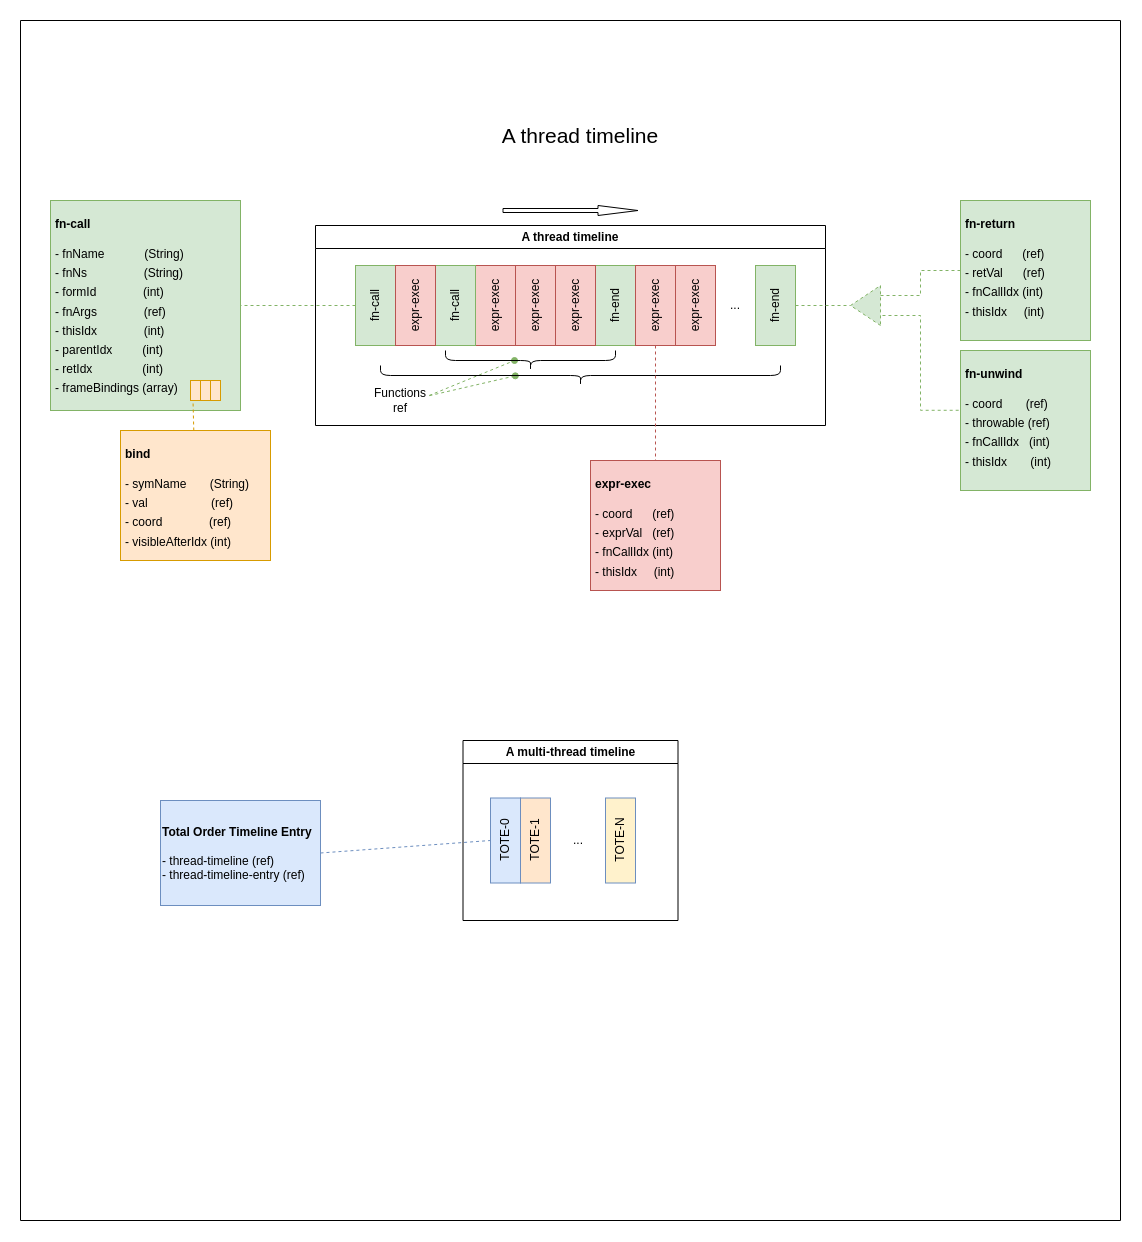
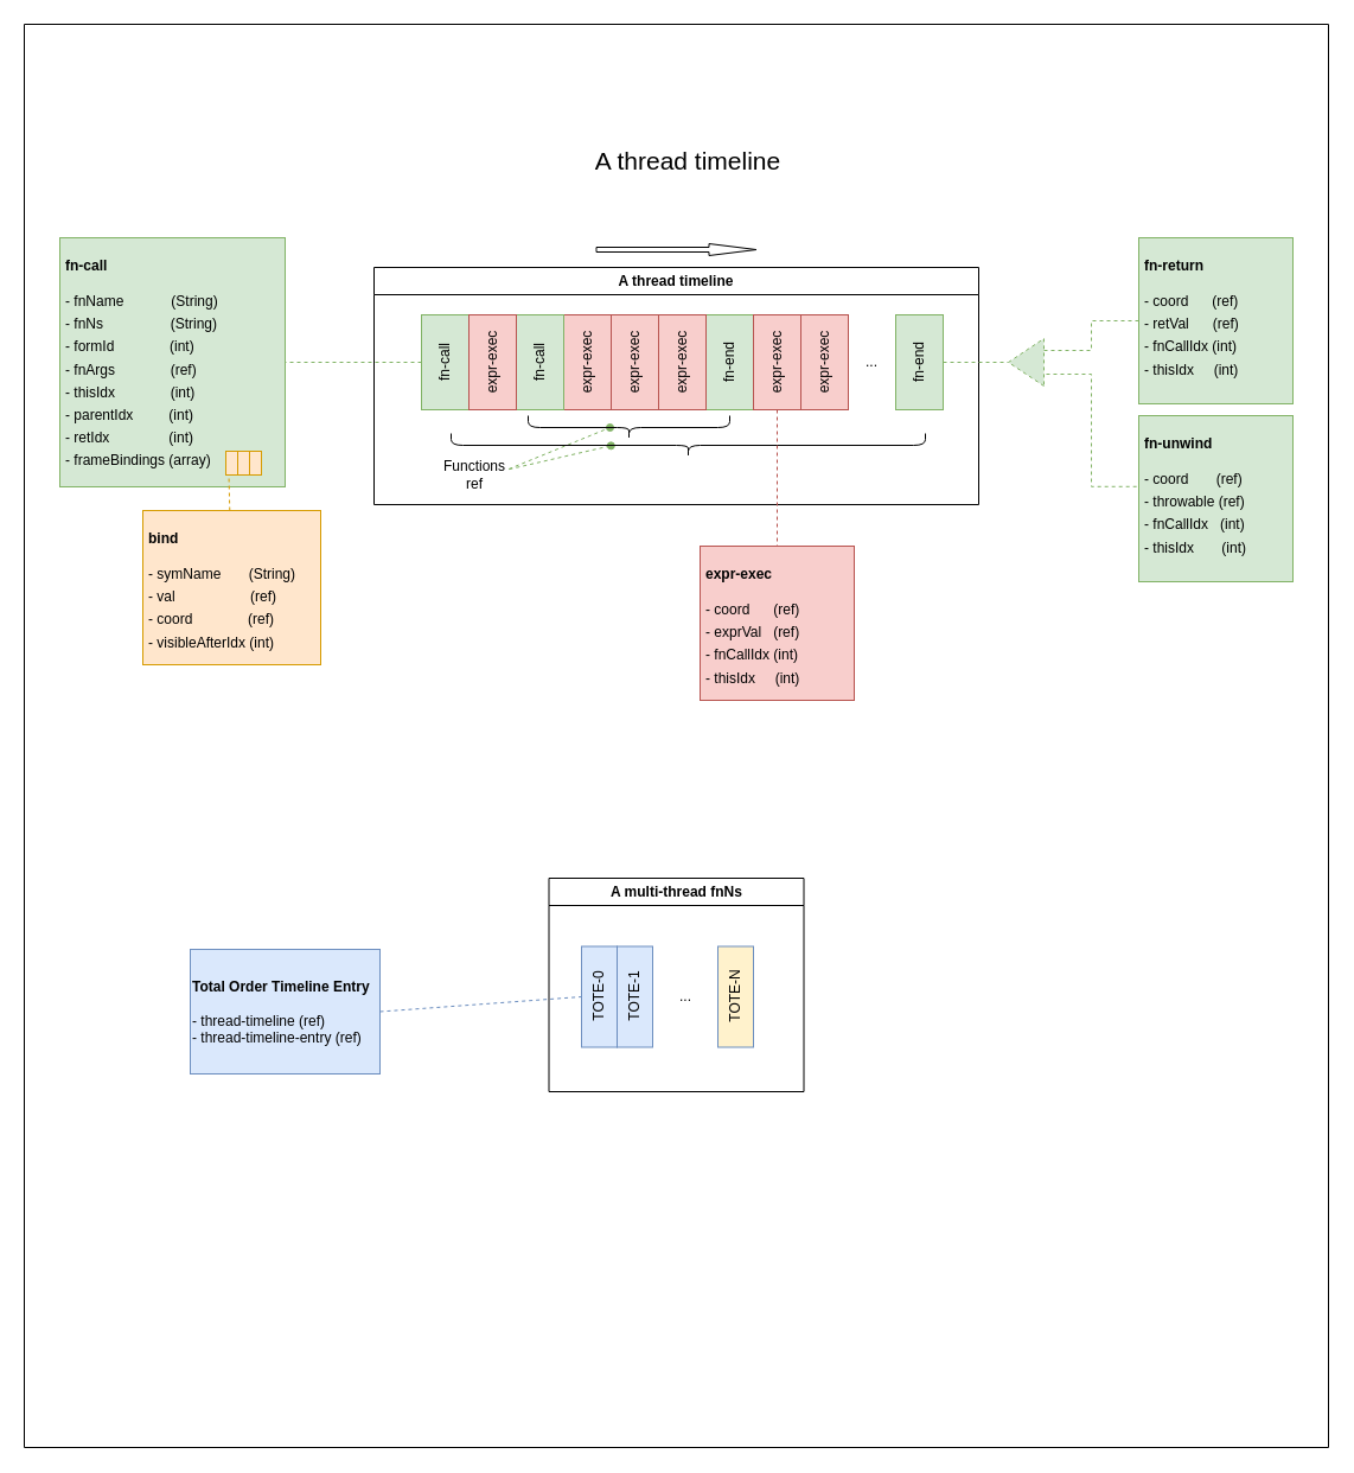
  <mxCell id="0" />
  <mxCell id="1" parent="0" />
  <mxCell id="2" value="" style="swimlane;startSize=0;" parent="1" vertex="1"><mxGeometry x="20" y="20" width="1100" height="1200" as="geometry" /></mxCell>
  <mxCell id="3" value="" style="triangle;whiteSpace=wrap;html=1;rotation=-180;dashed=1;fillColor=#d5e8d4;strokeColor=#82b366;" parent="2" vertex="1"><mxGeometry x="830" y="265" width="30" height="40" as="geometry" /></mxCell>
  <mxCell id="4" style="edgeStyle=orthogonalEdgeStyle;rounded=0;orthogonalLoop=1;jettySize=auto;html=1;exitX=0;exitY=0.5;exitDx=0;exitDy=0;entryX=0;entryY=0.75;entryDx=0;entryDy=0;dashed=1;fillColor=#d5e8d4;strokeColor=#82b366;endArrow=none;endFill=0;" parent="2" source="5" target="3" edge="1"><mxGeometry relative="1" as="geometry" /></mxCell>
  <mxCell id="5" value="&lt;h1&gt;&lt;font style=&quot;font-size: 12px;&quot;&gt;fn-return&lt;/font&gt;&lt;/h1&gt;&lt;p style=&quot;line-height: 60%;&quot;&gt;- coord&amp;nbsp; &amp;nbsp; &amp;nbsp; (ref)&lt;/p&gt;&lt;p style=&quot;line-height: 60%;&quot;&gt;- retVal&amp;nbsp; &amp;nbsp; &amp;nbsp; (ref)&lt;/p&gt;&lt;p style=&quot;line-height: 60%;&quot;&gt;- fnCallIdx (int)&lt;/p&gt;&lt;p style=&quot;line-height: 60%;&quot;&gt;- thisIdx&amp;nbsp; &amp;nbsp; &amp;nbsp;(int)&lt;/p&gt;" style="text;html=1;strokeColor=#82b366;fillColor=#d5e8d4;spacing=5;spacingTop=-20;whiteSpace=wrap;overflow=hidden;rounded=0;" parent="2" vertex="1"><mxGeometry x="940" y="180" width="130" height="140" as="geometry" /></mxCell>
  <mxCell id="6" style="edgeStyle=orthogonalEdgeStyle;rounded=0;orthogonalLoop=1;jettySize=auto;html=1;exitX=-0.014;exitY=0.427;exitDx=0;exitDy=0;entryX=0;entryY=0.25;entryDx=0;entryDy=0;dashed=1;endArrow=none;endFill=0;fillColor=#d5e8d4;strokeColor=#82b366;exitPerimeter=0;" parent="2" source="7" target="3" edge="1"><mxGeometry relative="1" as="geometry" /></mxCell>
  <mxCell id="7" value="&lt;h1&gt;&lt;font style=&quot;font-size: 12px;&quot;&gt;fn-unwind&lt;/font&gt;&lt;/h1&gt;&lt;p style=&quot;line-height: 60%;&quot;&gt;- coord&amp;nbsp; &amp;nbsp; &amp;nbsp; &amp;nbsp;(ref)&lt;/p&gt;&lt;p style=&quot;line-height: 60%;&quot;&gt;- throwable (ref)&lt;/p&gt;&lt;p style=&quot;line-height: 60%;&quot;&gt;- fnCallIdx&amp;nbsp; &amp;nbsp;(int)&lt;/p&gt;&lt;p style=&quot;line-height: 60%;&quot;&gt;- thisIdx&amp;nbsp; &amp;nbsp; &amp;nbsp; &amp;nbsp;(int)&lt;/p&gt;" style="text;html=1;strokeColor=#82b366;fillColor=#d5e8d4;spacing=5;spacingTop=-20;whiteSpace=wrap;overflow=hidden;rounded=0;" parent="2" vertex="1"><mxGeometry x="940" y="330" width="130" height="140" as="geometry" /></mxCell>
  <mxCell id="8" style="rounded=0;orthogonalLoop=1;jettySize=auto;html=1;exitX=0.978;exitY=0.333;exitDx=0;exitDy=0;entryX=0.5;entryY=0.594;entryDx=0;entryDy=0;entryPerimeter=0;endArrow=oval;endFill=1;exitPerimeter=0;dashed=1;fillColor=#d5e8d4;strokeColor=#82b366;" parent="2" source="22" target="24" edge="1"><mxGeometry relative="1" as="geometry" /></mxCell>
  <mxCell id="9" style="rounded=0;orthogonalLoop=1;jettySize=auto;html=1;exitX=0.984;exitY=0.338;exitDx=0;exitDy=0;entryX=0.483;entryY=0.663;entryDx=0;entryDy=0;entryPerimeter=0;endArrow=oval;endFill=1;exitPerimeter=0;fillColor=#d5e8d4;strokeColor=#82b366;dashed=1;" parent="2" source="22" target="25" edge="1"><mxGeometry relative="1" as="geometry" /></mxCell>
  <mxCell id="10" value="&lt;p&gt;fn-call&lt;/p&gt;" style="rounded=0;whiteSpace=wrap;html=1;horizontal=0;fillColor=#d5e8d4;strokeColor=#82b366;" parent="2" vertex="1"><mxGeometry x="335" y="245" width="40" height="80" as="geometry" /></mxCell>
  <mxCell id="11" value="&lt;p&gt;fn-end&lt;/p&gt;" style="rounded=0;whiteSpace=wrap;html=1;horizontal=0;fillColor=#d5e8d4;strokeColor=#82b366;" parent="2" vertex="1"><mxGeometry x="575" y="245" width="40" height="80" as="geometry" /></mxCell>
  <mxCell id="12" value="&lt;p&gt;expr-exec&lt;/p&gt;" style="rounded=0;whiteSpace=wrap;html=1;horizontal=0;fillColor=#f8cecc;strokeColor=#b85450;" parent="2" vertex="1"><mxGeometry x="455" y="245" width="40" height="80" as="geometry" /></mxCell>
  <mxCell id="13" value="&lt;p&gt;fn-call&lt;/p&gt;" style="rounded=0;whiteSpace=wrap;html=1;horizontal=0;fillColor=#d5e8d4;strokeColor=#82b366;" parent="2" vertex="1"><mxGeometry x="415" y="245" width="40" height="80" as="geometry" /></mxCell>
  <mxCell id="14" value="&lt;p&gt;expr-exec&lt;/p&gt;" style="rounded=0;whiteSpace=wrap;html=1;horizontal=0;fillColor=#f8cecc;strokeColor=#b85450;" parent="2" vertex="1"><mxGeometry x="495" y="245" width="40" height="80" as="geometry" /></mxCell>
  <mxCell id="15" value="&lt;p&gt;expr-exec&lt;/p&gt;" style="rounded=0;whiteSpace=wrap;html=1;horizontal=0;fillColor=#f8cecc;strokeColor=#b85450;" parent="2" vertex="1"><mxGeometry x="535" y="245" width="40" height="80" as="geometry" /></mxCell>
  <mxCell id="16" value="&lt;p&gt;expr-exec&lt;/p&gt;" style="rounded=0;whiteSpace=wrap;html=1;horizontal=0;fillColor=#f8cecc;strokeColor=#b85450;" parent="2" vertex="1"><mxGeometry x="615" y="245" width="40" height="80" as="geometry" /></mxCell>
  <mxCell id="17" value="&lt;p&gt;expr-exec&lt;/p&gt;" style="rounded=0;whiteSpace=wrap;html=1;horizontal=0;fillColor=#f8cecc;strokeColor=#b85450;" parent="2" vertex="1"><mxGeometry x="655" y="245" width="40" height="80" as="geometry" /></mxCell>
  <mxCell id="18" value="&lt;p&gt;fn-end&lt;/p&gt;" style="rounded=0;whiteSpace=wrap;html=1;horizontal=0;fillColor=#d5e8d4;strokeColor=#82b366;" parent="2" vertex="1"><mxGeometry x="735" y="245" width="40" height="80" as="geometry" /></mxCell>
  <mxCell id="19" value="..." style="text;html=1;strokeColor=none;fillColor=none;align=center;verticalAlign=middle;whiteSpace=wrap;rounded=0;" parent="2" vertex="1"><mxGeometry x="685" y="270" width="60" height="30" as="geometry" /></mxCell>
  <mxCell id="20" value="&lt;p&gt;expr-exec&lt;/p&gt;" style="rounded=0;whiteSpace=wrap;html=1;horizontal=0;fillColor=#f8cecc;strokeColor=#b85450;" parent="2" vertex="1"><mxGeometry x="375" y="245" width="40" height="80" as="geometry" /></mxCell>
  <mxCell id="21" value="A thread timeline" style="swimlane;whiteSpace=wrap;html=1;" parent="2" vertex="1"><mxGeometry x="295" y="205" width="510" height="200" as="geometry" /></mxCell>
  <mxCell id="22" value="Functions ref" style="text;html=1;strokeColor=none;fillColor=none;align=center;verticalAlign=middle;whiteSpace=wrap;rounded=0;" parent="21" vertex="1"><mxGeometry x="55" y="160" width="60" height="30" as="geometry" /></mxCell>
  <mxCell id="23" style="rounded=0;orthogonalLoop=1;jettySize=auto;html=1;endArrow=none;endFill=0;fillColor=#d5e8d4;strokeColor=#82b366;dashed=1;entryX=1;entryY=0.5;entryDx=0;entryDy=0;" parent="2" source="18" target="3" edge="1"><mxGeometry relative="1" as="geometry"><mxPoint x="690" y="310" as="sourcePoint" /></mxGeometry></mxCell>
  <mxCell id="24" value="" style="shape=curlyBracket;whiteSpace=wrap;html=1;rounded=1;flipH=1;labelPosition=right;verticalLabelPosition=middle;align=left;verticalAlign=middle;rotation=90;" parent="2" vertex="1"><mxGeometry x="500" y="255" width="20" height="170" as="geometry" /></mxCell>
  <mxCell id="25" value="" style="shape=curlyBracket;whiteSpace=wrap;html=1;rounded=1;flipH=1;labelPosition=right;verticalLabelPosition=middle;align=left;verticalAlign=middle;rotation=90;" parent="2" vertex="1"><mxGeometry x="550" y="155" width="20" height="400" as="geometry" /></mxCell>
  <mxCell id="26" value="&lt;h1&gt;&lt;font style=&quot;font-size: 12px;&quot;&gt;fn-call&amp;nbsp;&lt;/font&gt;&lt;/h1&gt;&lt;p style=&quot;line-height: 60%;&quot;&gt;- fnName&amp;nbsp; &amp;nbsp; &amp;nbsp; &amp;nbsp; &amp;nbsp; &amp;nbsp; (String)&lt;/p&gt;&lt;p style=&quot;line-height: 60%;&quot;&gt;- fnNs&amp;nbsp; &amp;nbsp; &amp;nbsp; &amp;nbsp; &amp;nbsp; &amp;nbsp; &amp;nbsp; &amp;nbsp; &amp;nbsp;(String)&lt;/p&gt;&lt;p style=&quot;line-height: 60%;&quot;&gt;- formId&amp;nbsp; &amp;nbsp; &amp;nbsp; &amp;nbsp; &amp;nbsp; &amp;nbsp; &amp;nbsp; (int)&lt;/p&gt;&lt;p style=&quot;line-height: 60%;&quot;&gt;- fnArgs&amp;nbsp; &amp;nbsp; &amp;nbsp; &amp;nbsp; &amp;nbsp; &amp;nbsp; &amp;nbsp; (ref)&lt;/p&gt;&lt;p style=&quot;line-height: 60%;&quot;&gt;&lt;span style=&quot;background-color: initial;&quot;&gt;- thisIdx&amp;nbsp; &amp;nbsp; &amp;nbsp; &amp;nbsp; &amp;nbsp; &amp;nbsp; &amp;nbsp; (int)&lt;/span&gt;&lt;br&gt;&lt;/p&gt;&lt;p style=&quot;line-height: 60%;&quot;&gt;- parentIdx&amp;nbsp; &amp;nbsp; &amp;nbsp; &amp;nbsp; &amp;nbsp;(int)&lt;/p&gt;&lt;p style=&quot;line-height: 60%;&quot;&gt;&lt;span style=&quot;background-color: initial;&quot;&gt;- retIdx&amp;nbsp; &amp;nbsp; &amp;nbsp; &amp;nbsp; &amp;nbsp; &amp;nbsp; &amp;nbsp; &amp;nbsp;(int)&lt;/span&gt;&lt;/p&gt;&lt;p style=&quot;line-height: 60%;&quot;&gt;- frameBindings (array)&lt;span style=&quot;background-color: initial;&quot;&gt;&lt;br&gt;&lt;/span&gt;&lt;/p&gt;" style="text;html=1;strokeColor=#82b366;fillColor=#d5e8d4;spacing=5;spacingTop=-20;whiteSpace=wrap;overflow=hidden;rounded=0;" parent="2" vertex="1"><mxGeometry x="30" y="180" width="190" height="210" as="geometry" /></mxCell>
  <mxCell id="27" style="rounded=0;orthogonalLoop=1;jettySize=auto;html=1;fillColor=#d5e8d4;strokeColor=#82b366;dashed=1;endArrow=none;endFill=0;" parent="2" source="10" target="26" edge="1"><mxGeometry relative="1" as="geometry" /></mxCell>
  <mxCell id="28" value="" style="group" parent="2" vertex="1" connectable="0"><mxGeometry x="170" y="360" width="30" height="20" as="geometry" /></mxCell>
  <mxCell id="29" value="" style="rounded=0;whiteSpace=wrap;html=1;fillColor=#ffe6cc;strokeColor=#d79b00;" parent="28" vertex="1"><mxGeometry width="10" height="20" as="geometry" /></mxCell>
  <mxCell id="30" value="" style="rounded=0;whiteSpace=wrap;html=1;fillColor=#ffe6cc;strokeColor=#d79b00;" parent="28" vertex="1"><mxGeometry x="10" width="10" height="20" as="geometry" /></mxCell>
  <mxCell id="31" value="" style="rounded=0;whiteSpace=wrap;html=1;fillColor=#ffe6cc;strokeColor=#d79b00;" parent="28" vertex="1"><mxGeometry x="20" width="10" height="20" as="geometry" /></mxCell>
  <mxCell id="32" value="&lt;h1&gt;&lt;font style=&quot;font-size: 12px;&quot;&gt;bind&amp;nbsp;&lt;/font&gt;&lt;/h1&gt;&lt;p style=&quot;line-height: 60%;&quot;&gt;- symName&amp;nbsp; &amp;nbsp; &amp;nbsp; &amp;nbsp;(String)&lt;/p&gt;&lt;p style=&quot;line-height: 60%;&quot;&gt;- val&amp;nbsp; &amp;nbsp; &amp;nbsp; &amp;nbsp; &amp;nbsp; &amp;nbsp; &amp;nbsp; &amp;nbsp; &amp;nbsp; &amp;nbsp;(ref)&lt;/p&gt;&lt;p style=&quot;line-height: 60%;&quot;&gt;- coord&amp;nbsp; &amp;nbsp; &amp;nbsp; &amp;nbsp; &amp;nbsp; &amp;nbsp; &amp;nbsp; (ref)&lt;/p&gt;&lt;p style=&quot;line-height: 60%;&quot;&gt;- visibleAfterIdx (int)&lt;/p&gt;" style="text;html=1;strokeColor=#d79b00;fillColor=#ffe6cc;spacing=5;spacingTop=-20;whiteSpace=wrap;overflow=hidden;rounded=0;" parent="2" vertex="1"><mxGeometry x="100" y="410" width="150" height="130" as="geometry" /></mxCell>
  <mxCell id="33" style="rounded=0;orthogonalLoop=1;jettySize=auto;html=1;entryX=0.25;entryY=1;entryDx=0;entryDy=0;dashed=1;fillColor=#ffe6cc;strokeColor=#d79b00;endArrow=none;endFill=0;" parent="2" source="32" target="29" edge="1"><mxGeometry relative="1" as="geometry" /></mxCell>
  <mxCell id="34" value="" style="html=1;shadow=0;dashed=0;align=center;verticalAlign=middle;shape=mxgraph.arrows2.arrow;dy=0.6;dx=40;notch=0;" parent="2" vertex="1"><mxGeometry x="482.5" y="185" width="135" height="10" as="geometry" /></mxCell>
  <mxCell id="35" value="&lt;h1&gt;&lt;font style=&quot;font-size: 12px;&quot;&gt;expr-exec&amp;nbsp;&lt;/font&gt;&lt;/h1&gt;&lt;p style=&quot;line-height: 60%;&quot;&gt;- coord&amp;nbsp; &amp;nbsp; &amp;nbsp; (ref)&lt;/p&gt;&lt;p style=&quot;line-height: 60%;&quot;&gt;- exprVal&amp;nbsp; &amp;nbsp;(ref)&lt;/p&gt;&lt;p style=&quot;line-height: 60%;&quot;&gt;- fnCallIdx (int)&lt;/p&gt;&lt;p style=&quot;line-height: 60%;&quot;&gt;- thisIdx&amp;nbsp; &amp;nbsp; &amp;nbsp;(int)&lt;/p&gt;" style="text;html=1;strokeColor=#b85450;fillColor=#f8cecc;spacing=5;spacingTop=-20;whiteSpace=wrap;overflow=hidden;rounded=0;" parent="2" vertex="1"><mxGeometry x="570" y="440" width="130" height="130" as="geometry" /></mxCell>
  <mxCell id="36" style="rounded=0;orthogonalLoop=1;jettySize=auto;html=1;exitX=0.5;exitY=1;exitDx=0;exitDy=0;endArrow=none;endFill=0;dashed=1;fillColor=#f8cecc;strokeColor=#b85450;" parent="2" source="16" target="35" edge="1"><mxGeometry relative="1" as="geometry" /></mxCell>
  <mxCell id="37" value="&lt;span style=&quot;font-size: 21px;&quot;&gt;A thread timeline&lt;/span&gt;" style="text;html=1;strokeColor=none;fillColor=none;align=center;verticalAlign=middle;whiteSpace=wrap;rounded=0;" vertex="1" parent="2"><mxGeometry x="300" y="100" width="520" height="30" as="geometry" /></mxCell>
- <mxCell id="38" value="A multi-thread timeline" style="swimlane;whiteSpace=wrap;html=1;" vertex="1" parent="2"><mxGeometry x="442.5" y="720" width="215" height="180" as="geometry" /></mxCell>
+ <mxCell id="38" value="A multi-thread fnNs" style="swimlane;whiteSpace=wrap;html=1;" vertex="1" parent="2"><mxGeometry x="442.5" y="720" width="215" height="180" as="geometry" /></mxCell>
  <mxCell id="39" value="TOTE-0" style="rounded=0;whiteSpace=wrap;html=1;flipV=1;rotation=-90;fillColor=#dae8fc;strokeColor=#6c8ebf;" vertex="1" parent="38"><mxGeometry y="85" width="85" height="30" as="geometry" /></mxCell>
- <mxCell id="40" value="TOTE-1" style="rounded=0;whiteSpace=wrap;html=1;flipV=1;rotation=-90;fillColor=#ffe6cc;strokeColor=#6c8ebf;" vertex="1" parent="38"><mxGeometry x="30" y="85" width="85" height="30" as="geometry" /></mxCell>
+ <mxCell id="40" value="TOTE-1" style="rounded=0;whiteSpace=wrap;html=1;flipV=1;rotation=-90;fillColor=#dae8fc;strokeColor=#6c8ebf;" vertex="1" parent="38"><mxGeometry x="30" y="85" width="85" height="30" as="geometry" /></mxCell>
  <mxCell id="41" value="TOTE-N" style="rounded=0;whiteSpace=wrap;html=1;flipV=1;rotation=-90;fillColor=#fff2cc;strokeColor=#6c8ebf;" vertex="1" parent="38"><mxGeometry x="115" y="85" width="85" height="30" as="geometry" /></mxCell>
  <mxCell id="42" value="..." style="text;html=1;strokeColor=none;fillColor=none;align=center;verticalAlign=middle;whiteSpace=wrap;rounded=0;" vertex="1" parent="38"><mxGeometry x="85" y="85" width="60" height="30" as="geometry" /></mxCell>
  <mxCell id="43" style="rounded=0;orthogonalLoop=1;jettySize=auto;html=1;exitX=1;exitY=0.5;exitDx=0;exitDy=0;entryX=0.5;entryY=0;entryDx=0;entryDy=0;endArrow=none;endFill=0;dashed=1;fillColor=#dae8fc;strokeColor=#6c8ebf;" edge="1" parent="2" source="44" target="39"><mxGeometry relative="1" as="geometry" /></mxCell>
  <mxCell id="44" value="&lt;b&gt;Total Order Timeline Entry&lt;br&gt;&lt;/b&gt;&lt;br&gt;- thread-timeline (ref)&lt;br&gt;- thread-timeline-entry (ref)" style="rounded=0;whiteSpace=wrap;html=1;align=left;fillColor=#dae8fc;strokeColor=#6c8ebf;" vertex="1" parent="2"><mxGeometry x="140" y="780" width="160" height="105" as="geometry" /></mxCell>
